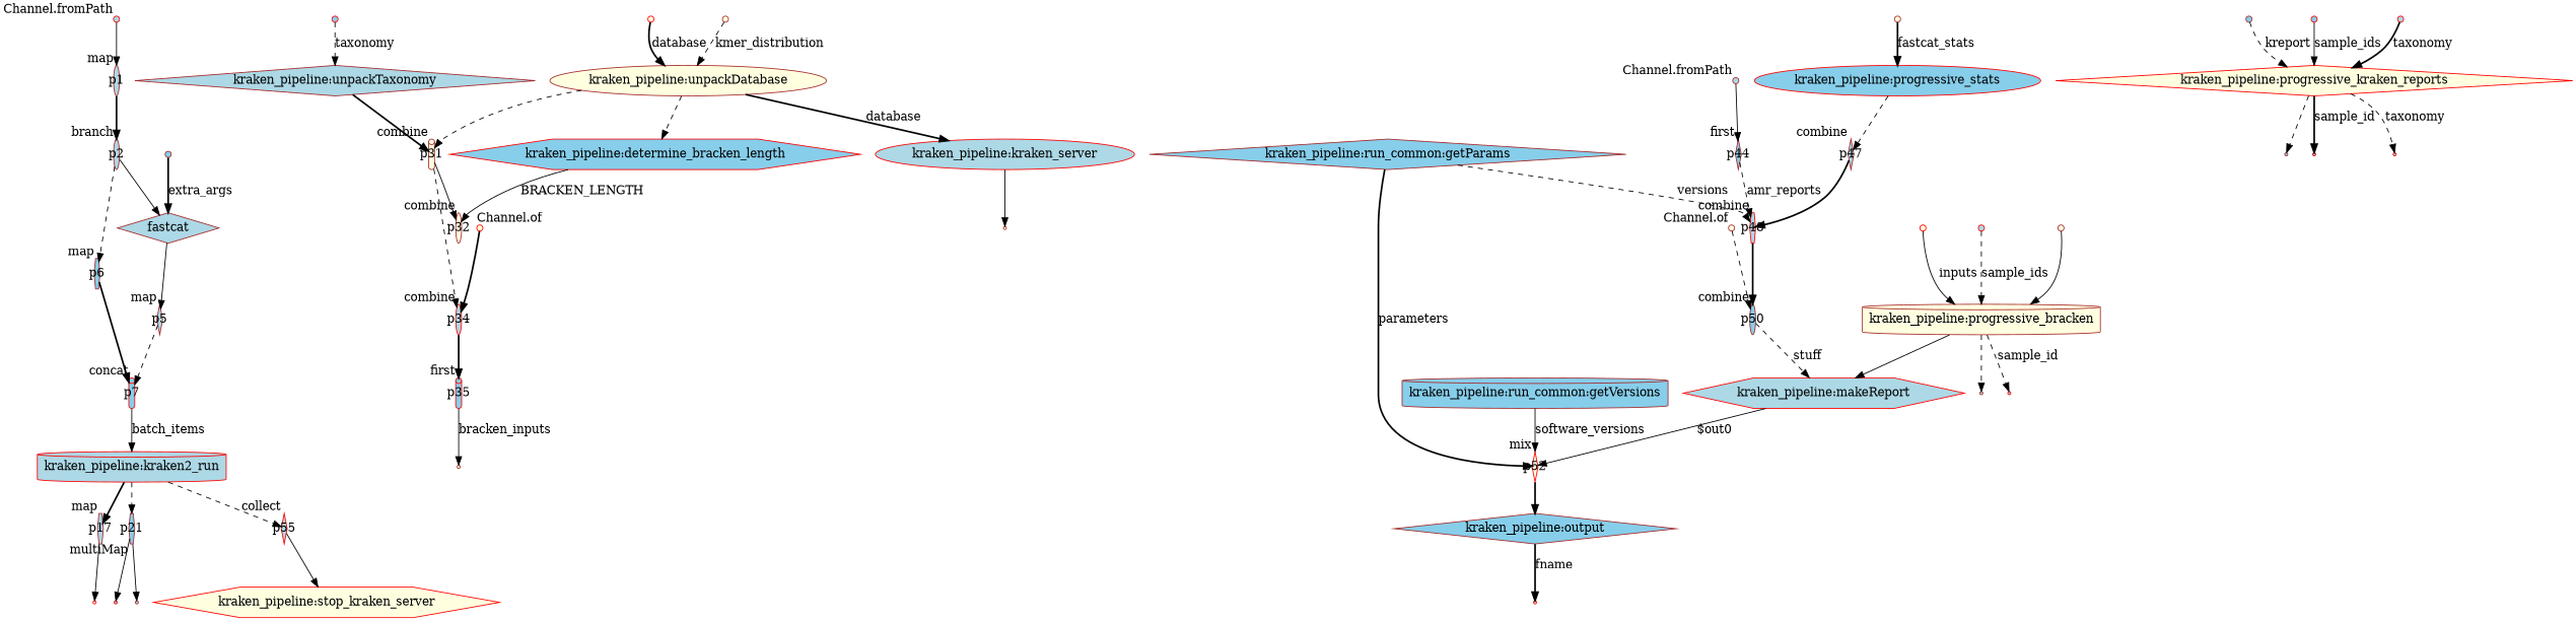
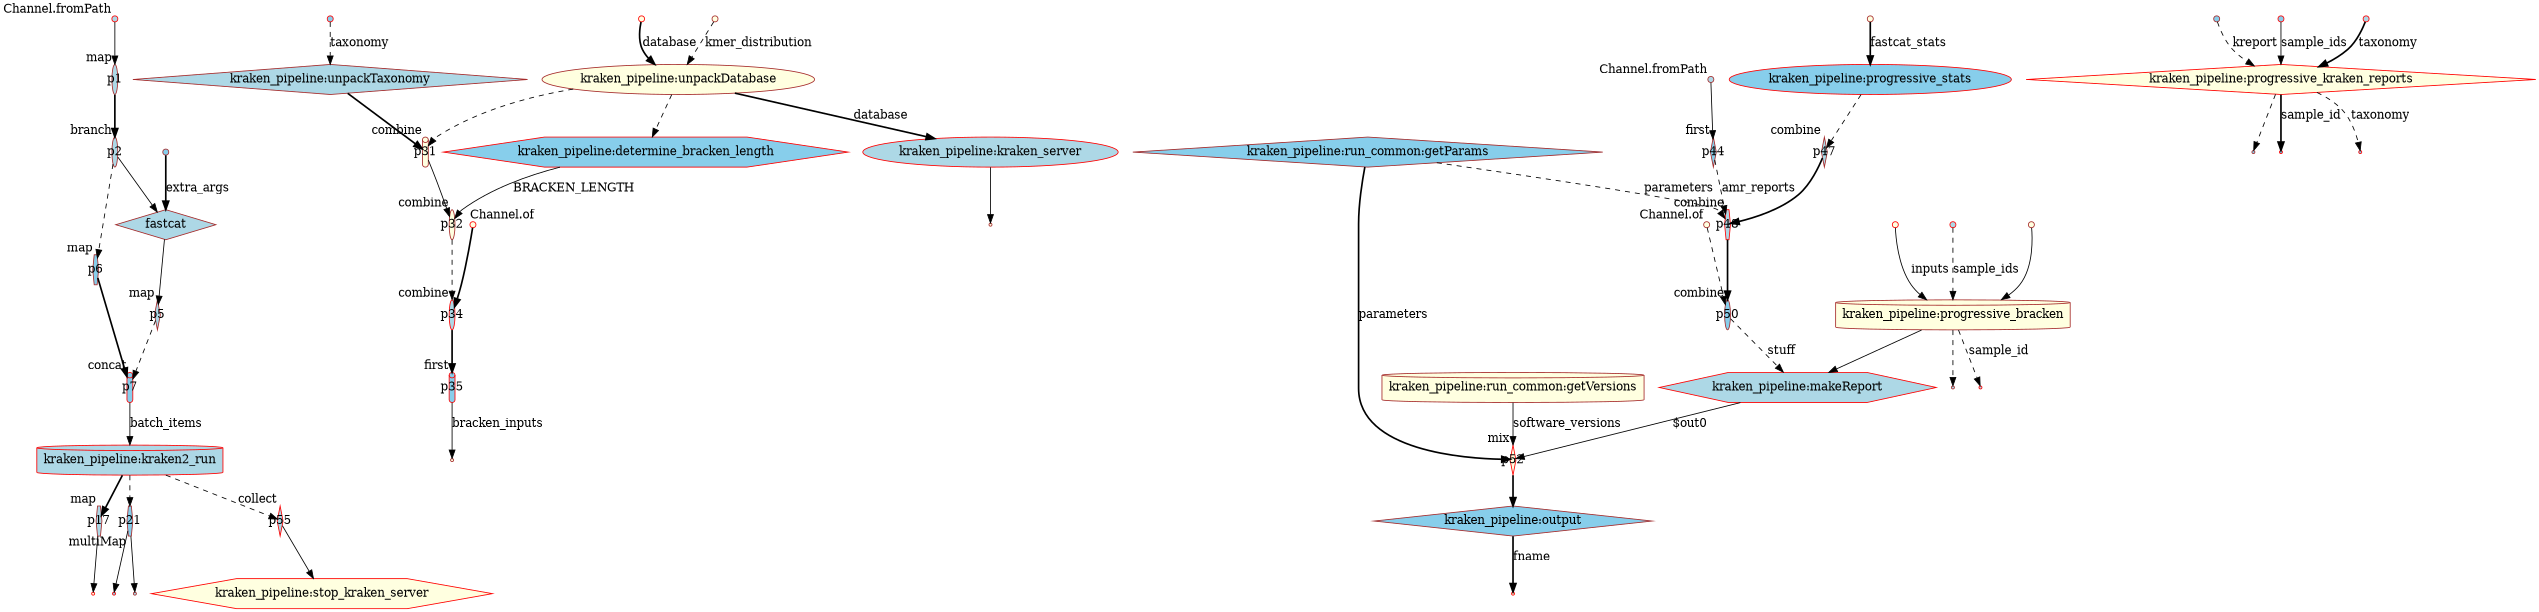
  digraph {
    node [color=brown fillcolor=lightblue fixedsize=true shape=point style=filled]
    edge [style=dashed]
    p0 [color=red width=0.1 xlabel="Channel.fromPath"]
    p1 [shape=ellipse width=0.1 xlabel=map]
    p2 [shape=ellipse width=0.1 xlabel=branch]
    p6 [fillcolor=skyblue shape=hexagon width=0.1 xlabel=map]
    n5 [label=fastcat shape=diamond fixedsize=""]
    p7 [color=red fillcolor=skyblue shape=cylinder width=0.1 xlabel=concat]
    p5 [shape=diamond width=0.1 xlabel=map]
    n8 [color=red label="kraken_pipeline:kraken2_run" shape=cylinder fixedsize=""]
    p3 [fillcolor=skyblue width=0.1]
    p17 [shape=hexagon width=0.1 xlabel=map]
    p21 [fillcolor=skyblue shape=hexagon width=0.1 xlabel=multiMap]
    p55 [color=red shape=diamond width=0.1 xlabel=collect]
    p18 [color=red fillcolor=lightyellow fixedsize=""]
    p23 [color=red fillcolor=skyblue fixedsize=""]
    p22 [fixedsize=""]
    n16 [color=red fillcolor=lightyellow label="kraken_pipeline:stop_kraken_server" shape=hexagon fixedsize=""]
    p8 [color=red fillcolor=skyblue width=0.1]
    n18 [label="kraken_pipeline:unpackTaxonomy" shape=diamond fixedsize=""]
    p31 [fillcolor=lightyellow shape=cylinder width=0.1 xlabel=combine]
    p32 [fillcolor=lightyellow shape=ellipse width=0.1 xlabel=combine]
    p34 [color=red shape=ellipse width=0.1 xlabel=combine]
    p10 [color=red fillcolor=lightyellow width=0.1]
    n23 [fillcolor=lightyellow label="kraken_pipeline:unpackDatabase" shape=ellipse fixedsize=""]
    n24 [color=red fillcolor=skyblue label="kraken_pipeline:determine_bracken_length" shape=hexagon fixedsize=""]
    n25 [color=red label="kraken_pipeline:kraken_server" shape=ellipse fixedsize=""]
    p15 [fillcolor=lightyellow fixedsize=""]
    p11 [fillcolor=lightyellow width=0.1]
    p35 [color=red fillcolor=skyblue shape=cylinder width=0.1 xlabel=first]
    p19 [fillcolor=lightyellow width=0.1]
    n30 [color=red fillcolor=skyblue label="kraken_pipeline:progressive_stats" shape=ellipse fixedsize=""]
    p47 [shape=diamond width=0.1 xlabel=combine]
    p48 [color=red shape=hexagon width=0.1 xlabel=combine]
    p50 [fillcolor=skyblue shape=ellipse width=0.1 xlabel=combine]
    p24 [fillcolor=skyblue width=0.1]
    n35 [color=red fillcolor=lightyellow label="kraken_pipeline:progressive_kraken_reports" shape=diamond fixedsize=""]
    p30 [fillcolor=skyblue fixedsize=""]
    p29 [color=red fillcolor=skyblue fixedsize=""]
    p28 [color=red fillcolor=skyblue fixedsize=""]
    p25 [color=red fillcolor=skyblue width=0.1]
    p26 [color=red width=0.1]
    p36 [fillcolor=lightyellow fixedsize=""]
    p33 [color=red fillcolor=lightyellow width=0.1 xlabel="Channel.of"]
    p37 [color=red fillcolor=lightyellow width=0.1]
    n44 [fillcolor=lightyellow label="kraken_pipeline:progressive_bracken" shape=cylinder fixedsize=""]
    n45 [color=red label="kraken_pipeline:makeReport" shape=hexagon fixedsize=""]
    p42 [color=red fixedsize=""]
    p41 [fixedsize=""]
    p52 [color=red fillcolor=lightyellow shape=diamond width=0.1 xlabel=mix]
    p38 [color=red width=0.1]
    p39 [fillcolor=lightyellow width=0.1]
    n51 [fillcolor=skyblue label="kraken_pipeline:output" shape=diamond fixedsize=""]
    p43 [width=0.1 xlabel="Channel.fromPath"]
    p44 [fillcolor=skyblue shape=diamond width=0.1 xlabel=first]
-   n54 [fillcolor=skyblue label="kraken_pipeline:run_common:getVersions" shape=cylinder fixedsize=""]
+   n54 [fillcolor=lightyellow label="kraken_pipeline:run_common:getVersions" shape=cylinder fixedsize=""]
    n55 [fillcolor=skyblue label="kraken_pipeline:run_common:getParams" shape=diamond fixedsize=""]
    p49 [fillcolor=lightyellow width=0.1 xlabel="Channel.of"]
    p54 [color=red fillcolor=lightyellow fixedsize=""]
    p0 -> p1 [style=solid]
    p1 -> p2 [style=bold]
    p2 -> p6
    p2 -> n5 [style=solid]
    p6 -> p7 [style=bold]
    n5 -> p5 [style=solid]
    p7 -> n8 [label=batch_items style=solid]
    p5 -> p7
    n8 -> p17 [style=bold]
    n8 -> p21
    n8 -> p55
    p3 -> n5 [label=extra_args style=bold]
    p17 -> p18 [style=solid]
    p21 -> p23 [style=solid]
    p21 -> p22 [style=solid]
    p55 -> n16 [style=solid]
    p8 -> n18 [label=taxonomy]
    n18 -> p31 [style=bold]
    p31 -> p32 [style=solid]
-   p31 -> p34
+   p32 -> p34
    p34 -> p35 [style=bold]
    p10 -> n23 [label=database style=bold]
    n23 -> p31
    n23 -> n24
    n23 -> n25 [label=database style=bold]
    n24 -> p32 [label=BRACKEN_LENGTH style=solid]
    n25 -> p15 [style=solid]
    p11 -> n23 [label=kmer_distribution]
    p35 -> p36 [label=bracken_inputs style=solid]
    p19 -> n30 [label=fastcat_stats style=bold]
    n30 -> p47
    p47 -> p48 [style=bold]
    p48 -> p50 [style=bold]
    p50 -> n45 [label=stuff]
    p24 -> n35 [label=kreport]
    n35 -> p30
    n35 -> p29 [label=sample_id style=bold]
    n35 -> p28 [label=taxonomy]
    p25 -> n35 [label=sample_ids style=solid]
    p26 -> n35 [label=taxonomy style=bold]
    p33 -> p34 [style=bold]
    p37 -> n44 [label=inputs style=solid]
    n44 -> n45 [style=solid]
    n44 -> p42 [label=sample_id]
    n44 -> p41
    n45 -> p52 [label="$out0" style=solid]
    p52 -> n51 [style=bold]
    p38 -> n44 [label=sample_ids]
    p39 -> n44 [style=solid]
    n51 -> p54 [label=fname style=bold]
    p43 -> p44 [style=solid]
    p44 -> p48 [label=amr_reports]
    n54 -> p52 [label=software_versions style=solid]
-   n55 -> p48 [label=versions]
+   n55 -> p48 [label=parameters]
    n55 -> p52 [label=parameters style=bold]
    p49 -> p50
  }
